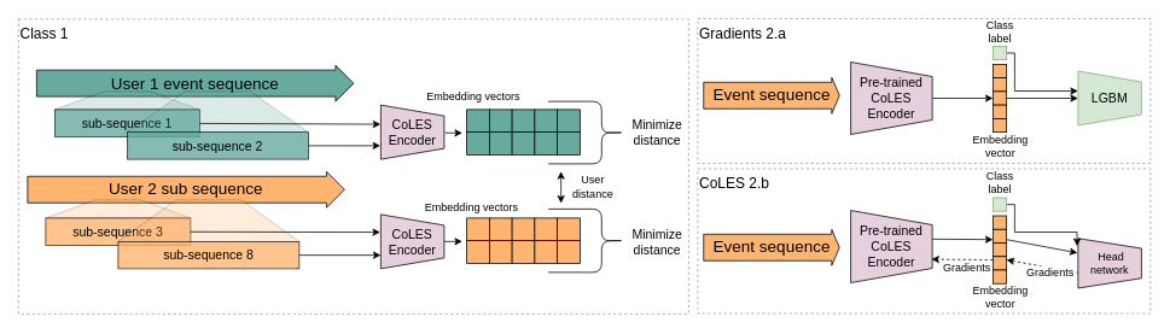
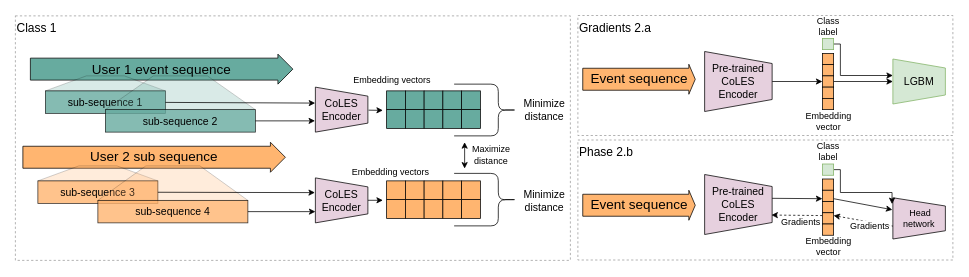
  <mxCell id="0" />
  <mxCell id="1" parent="0" />
  <mxCell id="2" value="Gradients 2.a" style="rounded=0;whiteSpace=wrap;html=1;dashed=1;fillColor=none;fontSize=16;align=left;verticalAlign=top;strokeColor=#999999;" vertex="1" parent="1"><mxGeometry x="770" y="20" width="500" height="160" as="geometry" /></mxCell>
- <mxCell id="3" value="CoLES 2.b" style="rounded=0;whiteSpace=wrap;html=1;fillColor=none;fontSize=16;align=left;verticalAlign=top;dashed=1;strokeColor=#999999;" vertex="1" parent="1"><mxGeometry x="770" y="186" width="500" height="160" as="geometry" /></mxCell>
+ <mxCell id="3" value="Phase 2.b" style="rounded=0;whiteSpace=wrap;html=1;fillColor=none;fontSize=16;align=left;verticalAlign=top;dashed=1;strokeColor=#999999;" vertex="1" parent="1"><mxGeometry x="770" y="186" width="500" height="160" as="geometry" /></mxCell>
  <mxCell id="4" value="Class 1" style="rounded=0;whiteSpace=wrap;html=1;fontSize=16;fillColor=none;verticalAlign=top;align=left;dashed=1;strokeColor=#999999;" vertex="1" parent="1"><mxGeometry x="20" y="20.5" width="740" height="326" as="geometry" /></mxCell>
  <mxCell id="5" value="" style="shape=curlyBracket;whiteSpace=wrap;html=1;rounded=1;fillColor=#FFCC99;direction=west;size=0.307;" parent="1" vertex="1"><mxGeometry x="605" y="230.5" width="85" height="70" as="geometry" /></mxCell>
  <mxCell id="6" value="&lt;font style=&quot;font-size: 18px&quot;&gt;User 1 event sequence&lt;/font&gt;" style="shape=singleArrow;whiteSpace=wrap;html=1;fillColor=#67AB9F;arrowWidth=0.733;arrowSize=0.057;shadow=0;" parent="1" vertex="1"><mxGeometry x="40" y="71.5" width="350" height="40" as="geometry" /></mxCell>
  <mxCell id="7" value="" style="shape=trapezoid;perimeter=trapezoidPerimeter;whiteSpace=wrap;html=1;fillColor=#67AB9F;size=0.342;opacity=25;shadow=0;" parent="1" vertex="1"><mxGeometry x="60" y="100.5" width="160" height="20" as="geometry" /></mxCell>
  <mxCell id="8" value="&lt;font style=&quot;font-size: 14px&quot;&gt;sub-sequence 1&lt;/font&gt;" style="rounded=0;whiteSpace=wrap;html=1;fillColor=#67AB9F;shadow=0;opacity=80;" parent="1" vertex="1"><mxGeometry x="60" y="120.5" width="160" height="30" as="geometry" /></mxCell>
  <mxCell id="9" value="" style="shape=trapezoid;perimeter=trapezoidPerimeter;whiteSpace=wrap;html=1;fillColor=#67AB9F;size=0.32;opacity=25;shadow=0;" parent="1" vertex="1"><mxGeometry x="140" y="100.5" width="200" height="45" as="geometry" /></mxCell>
  <mxCell id="10" value="&lt;span style=&quot;font-size: 14px ; white-space: normal&quot;&gt;sub-sequence 2&lt;/span&gt;" style="rounded=0;whiteSpace=wrap;html=1;fillColor=#67AB9F;shadow=0;opacity=80;" parent="1" vertex="1"><mxGeometry x="140" y="145.5" width="200" height="30" as="geometry" /></mxCell>
  <mxCell id="11" value="&lt;font style=&quot;font-size: 14px&quot;&gt;CoLES&lt;br&gt;Encoder&lt;/font&gt;" style="shape=trapezoid;perimeter=trapezoidPerimeter;whiteSpace=wrap;html=1;fillColor=#E6D0DE;direction=south;" parent="1" vertex="1"><mxGeometry x="420" y="115.5" width="70" height="60" as="geometry" /></mxCell>
  <mxCell id="12" value="" style="endArrow=classic;html=1;entryX=0.355;entryY=1.004;entryDx=0;entryDy=0;jumpStyle=none;entryPerimeter=0;" parent="1" source="8" target="11" edge="1"><mxGeometry width="50" height="50" relative="1" as="geometry"><mxPoint x="40" y="380.5" as="sourcePoint" /><mxPoint x="420" y="131.5" as="targetPoint" /></mxGeometry></mxCell>
  <mxCell id="13" value="" style="endArrow=classic;html=1;exitX=1;exitY=0.5;exitDx=0;exitDy=0;entryX=0.688;entryY=1.007;entryDx=0;entryDy=0;entryPerimeter=0;" parent="1" source="10" edge="1"><mxGeometry width="50" height="50" relative="1" as="geometry"><mxPoint x="230" y="151.798" as="sourcePoint" /><mxPoint x="419.51" y="160.48" as="targetPoint" /></mxGeometry></mxCell>
  <mxCell id="14" value="" style="whiteSpace=wrap;html=1;aspect=fixed;fillColor=#67AB9F;" parent="1" vertex="1"><mxGeometry x="515" y="120.5" width="25" height="25" as="geometry" /></mxCell>
  <mxCell id="15" value="" style="whiteSpace=wrap;html=1;aspect=fixed;fillColor=#67AB9F;" parent="1" vertex="1"><mxGeometry x="540" y="120.5" width="25" height="25" as="geometry" /></mxCell>
  <mxCell id="16" value="" style="whiteSpace=wrap;html=1;aspect=fixed;fillColor=#67AB9F;" parent="1" vertex="1"><mxGeometry x="565" y="120.5" width="25" height="25" as="geometry" /></mxCell>
  <mxCell id="17" value="" style="whiteSpace=wrap;html=1;aspect=fixed;fillColor=#67AB9F;" parent="1" vertex="1"><mxGeometry x="590" y="120.5" width="25" height="25" as="geometry" /></mxCell>
  <mxCell id="18" value="" style="whiteSpace=wrap;html=1;aspect=fixed;fillColor=#67AB9F;" parent="1" vertex="1"><mxGeometry x="615" y="120.5" width="25" height="25" as="geometry" /></mxCell>
  <mxCell id="19" value="" style="whiteSpace=wrap;html=1;aspect=fixed;fillColor=#67AB9F;" parent="1" vertex="1"><mxGeometry x="515" y="145.5" width="25" height="25" as="geometry" /></mxCell>
  <mxCell id="20" value="" style="whiteSpace=wrap;html=1;aspect=fixed;fillColor=#67AB9F;" parent="1" vertex="1"><mxGeometry x="540" y="145.5" width="25" height="25" as="geometry" /></mxCell>
  <mxCell id="21" value="" style="whiteSpace=wrap;html=1;aspect=fixed;fillColor=#67AB9F;" parent="1" vertex="1"><mxGeometry x="565" y="145.5" width="25" height="25" as="geometry" /></mxCell>
  <mxCell id="22" value="" style="whiteSpace=wrap;html=1;aspect=fixed;fillColor=#67AB9F;" parent="1" vertex="1"><mxGeometry x="590" y="145.5" width="25" height="25" as="geometry" /></mxCell>
  <mxCell id="23" value="" style="whiteSpace=wrap;html=1;aspect=fixed;fillColor=#67AB9F;" parent="1" vertex="1"><mxGeometry x="615" y="145.5" width="25" height="25" as="geometry" /></mxCell>
  <mxCell id="24" value="" style="shape=curlyBracket;whiteSpace=wrap;html=1;rounded=1;fillColor=#FFCC99;direction=west;size=0.307;" parent="1" vertex="1"><mxGeometry x="605" y="111.5" width="85" height="69" as="geometry" /></mxCell>
  <mxCell id="25" value="&lt;font style=&quot;font-size: 18px&quot;&gt;User 2 sub sequence&lt;/font&gt;" style="shape=singleArrow;whiteSpace=wrap;html=1;fillColor=#FFB570;arrowWidth=0.733;arrowSize=0.057;" parent="1" vertex="1"><mxGeometry x="30" y="189" width="350" height="40" as="geometry" /></mxCell>
  <mxCell id="26" value="" style="shape=trapezoid;perimeter=trapezoidPerimeter;whiteSpace=wrap;html=1;fillColor=#FFB570;size=0.342;opacity=25;" parent="1" vertex="1"><mxGeometry x="50" y="220.5" width="160" height="20" as="geometry" /></mxCell>
  <mxCell id="27" value="&lt;span style=&quot;font-size: 14px ; white-space: normal&quot;&gt;sub-sequence 3&lt;/span&gt;" style="rounded=0;whiteSpace=wrap;html=1;fillColor=#FFB570;opacity=80;" parent="1" vertex="1"><mxGeometry x="50" y="240.5" width="160" height="30" as="geometry" /></mxCell>
  <mxCell id="28" value="" style="shape=trapezoid;perimeter=trapezoidPerimeter;whiteSpace=wrap;html=1;fillColor=#FFB570;size=0.32;opacity=25;" parent="1" vertex="1"><mxGeometry x="130" y="220.5" width="200" height="46" as="geometry" /></mxCell>
- <mxCell id="29" value="&lt;span style=&quot;font-size: 14px ; white-space: normal&quot;&gt;sub-sequence 8&lt;/span&gt;" style="rounded=0;whiteSpace=wrap;html=1;fillColor=#FFB570;opacity=80;" parent="1" vertex="1"><mxGeometry x="130" y="266.5" width="200" height="30" as="geometry" /></mxCell>
+ <mxCell id="29" value="&lt;span style=&quot;font-size: 14px ; white-space: normal&quot;&gt;sub-sequence 4&lt;/span&gt;" style="rounded=0;whiteSpace=wrap;html=1;fillColor=#FFB570;opacity=80;" parent="1" vertex="1"><mxGeometry x="130" y="266.5" width="200" height="30" as="geometry" /></mxCell>
  <mxCell id="30" value="" style="endArrow=classic;html=1;entryX=0.313;entryY=1.009;entryDx=0;entryDy=0;entryPerimeter=0;" parent="1" source="27" edge="1"><mxGeometry width="50" height="50" relative="1" as="geometry"><mxPoint x="30" y="520.5" as="sourcePoint" /><mxPoint x="419.37" y="256.15" as="targetPoint" /></mxGeometry></mxCell>
  <mxCell id="31" value="" style="endArrow=classic;html=1;entryX=0.75;entryY=1;entryDx=0;entryDy=0;" parent="1" source="29" target="50" edge="1"><mxGeometry width="50" height="50" relative="1" as="geometry"><mxPoint x="220" y="291.298" as="sourcePoint" /><mxPoint x="420.21" y="278.905" as="targetPoint" /></mxGeometry></mxCell>
  <mxCell id="32" value="" style="whiteSpace=wrap;html=1;aspect=fixed;fillColor=#FFB570;" parent="1" vertex="1"><mxGeometry x="515" y="240.5" width="25" height="25" as="geometry" /></mxCell>
  <mxCell id="33" value="" style="whiteSpace=wrap;html=1;aspect=fixed;fillColor=#FFB570;" parent="1" vertex="1"><mxGeometry x="540" y="240.5" width="25" height="25" as="geometry" /></mxCell>
  <mxCell id="34" value="" style="whiteSpace=wrap;html=1;aspect=fixed;fillColor=#FFB570;" parent="1" vertex="1"><mxGeometry x="565" y="240.5" width="25" height="25" as="geometry" /></mxCell>
  <mxCell id="35" value="" style="whiteSpace=wrap;html=1;aspect=fixed;fillColor=#FFB570;" parent="1" vertex="1"><mxGeometry x="590" y="240.5" width="25" height="25" as="geometry" /></mxCell>
  <mxCell id="36" value="" style="whiteSpace=wrap;html=1;aspect=fixed;fillColor=#FFB570;" parent="1" vertex="1"><mxGeometry x="615" y="240.5" width="25" height="25" as="geometry" /></mxCell>
  <mxCell id="37" value="" style="whiteSpace=wrap;html=1;aspect=fixed;fillColor=#FFB570;" parent="1" vertex="1"><mxGeometry x="515" y="265.5" width="25" height="25" as="geometry" /></mxCell>
  <mxCell id="38" value="" style="whiteSpace=wrap;html=1;aspect=fixed;fillColor=#FFB570;" parent="1" vertex="1"><mxGeometry x="540" y="265.5" width="25" height="25" as="geometry" /></mxCell>
  <mxCell id="39" value="" style="whiteSpace=wrap;html=1;aspect=fixed;fillColor=#FFB570;" parent="1" vertex="1"><mxGeometry x="565" y="265.5" width="25" height="25" as="geometry" /></mxCell>
  <mxCell id="40" value="" style="whiteSpace=wrap;html=1;aspect=fixed;fillColor=#FFB570;" parent="1" vertex="1"><mxGeometry x="590" y="265.5" width="25" height="25" as="geometry" /></mxCell>
  <mxCell id="41" value="" style="whiteSpace=wrap;html=1;aspect=fixed;fillColor=#FFB570;" parent="1" vertex="1"><mxGeometry x="615" y="265.5" width="25" height="25" as="geometry" /></mxCell>
  <mxCell id="42" value="&lt;font style=&quot;font-size: 14px&quot;&gt;Minimize&lt;br&gt;distance&lt;/font&gt;" style="text;html=1;align=center;verticalAlign=middle;resizable=0;points=[];autosize=1;" parent="1" vertex="1"><mxGeometry x="690" y="125.5" width="70" height="40" as="geometry" /></mxCell>
  <mxCell id="43" value="" style="endArrow=classic;html=1;exitX=0.512;exitY=-0.013;exitDx=0;exitDy=0;anchorPointDirection=1;exitPerimeter=0;" parent="1" source="11" edge="1"><mxGeometry width="50" height="50" relative="1" as="geometry"><mxPoint x="350" y="206.889" as="sourcePoint" /><mxPoint x="510" y="146.5" as="targetPoint" /></mxGeometry></mxCell>
  <mxCell id="44" value="" style="endArrow=classic;html=1;" parent="1" edge="1"><mxGeometry width="50" height="50" relative="1" as="geometry"><mxPoint x="490" y="266.39" as="sourcePoint" /><mxPoint x="510" y="266.39" as="targetPoint" /></mxGeometry></mxCell>
- <mxCell id="45" value="User&lt;br&gt;distance" style="text;html=1;align=center;verticalAlign=middle;resizable=0;points=[];autosize=1;" parent="1" vertex="1"><mxGeometry x="619" y="191" width="70" height="30" as="geometry" /></mxCell>
+ <mxCell id="45" value="Maximize&lt;br&gt;distance" style="text;html=1;align=center;verticalAlign=middle;resizable=0;points=[];autosize=1;" parent="1" vertex="1"><mxGeometry x="619" y="191" width="70" height="30" as="geometry" /></mxCell>
  <mxCell id="46" value="&lt;font style=&quot;font-size: 14px&quot;&gt;Minimize&lt;br&gt;distance&lt;/font&gt;" style="text;html=1;align=center;verticalAlign=middle;resizable=0;points=[];autosize=1;" parent="1" vertex="1"><mxGeometry x="690" y="246.5" width="70" height="40" as="geometry" /></mxCell>
  <mxCell id="47" value="Embedding vectors" style="text;html=1;align=center;verticalAlign=middle;resizable=0;points=[];autosize=1;" parent="1" vertex="1"><mxGeometry x="462" y="95.5" width="120" height="20" as="geometry" /></mxCell>
  <mxCell id="48" value="Embedding vectors" style="text;html=1;align=center;verticalAlign=middle;resizable=0;points=[];autosize=1;" parent="1" vertex="1"><mxGeometry x="460" y="219" width="120" height="20" as="geometry" /></mxCell>
  <mxCell id="49" value="" style="endArrow=classic;startArrow=classic;html=1;" parent="1" edge="1"><mxGeometry width="50" height="50" relative="1" as="geometry"><mxPoint x="619" y="224" as="sourcePoint" /><mxPoint x="619" y="189" as="targetPoint" /></mxGeometry></mxCell>
  <mxCell id="50" value="&lt;font style=&quot;font-size: 14px&quot;&gt;CoLES&lt;br&gt;Encoder&lt;/font&gt;" style="shape=trapezoid;perimeter=trapezoidPerimeter;whiteSpace=wrap;html=1;fillColor=#E6D0DE;direction=south;" parent="1" vertex="1"><mxGeometry x="420" y="236.5" width="70" height="60" as="geometry" /></mxCell>
  <mxCell id="51" style="rounded=0;orthogonalLoop=1;jettySize=auto;html=1;entryX=1;entryY=0.25;entryDx=0;entryDy=0;exitX=0.397;exitY=0.014;exitDx=0;exitDy=0;exitPerimeter=0;" edge="1" parent="1" source="52" target="71"><mxGeometry relative="1" as="geometry"><mxPoint x="1056.362" y="270.81" as="targetPoint" /><mxPoint x="1025.5" y="263" as="sourcePoint" /></mxGeometry></mxCell>
  <mxCell id="52" value="&lt;font style=&quot;font-size: 14px&quot;&gt;Pre-trained CoLES&lt;br&gt;Encoder&lt;/font&gt;" style="shape=trapezoid;perimeter=trapezoidPerimeter;whiteSpace=wrap;html=1;fillColor=#E6D0DE;direction=south;" vertex="1" parent="1"><mxGeometry x="939" y="232" width="90" height="80" as="geometry" /></mxCell>
  <mxCell id="53" value="Embedding&lt;br&gt;vector" style="text;html=1;align=center;verticalAlign=middle;resizable=0;points=[];autosize=1;" vertex="1" parent="1"><mxGeometry x="1064.3" y="313" width="80" height="30" as="geometry" /></mxCell>
  <mxCell id="54" style="edgeStyle=none;rounded=0;orthogonalLoop=1;jettySize=auto;html=1;exitX=0.692;exitY=0.981;exitDx=0;exitDy=0;entryX=0;entryY=0.75;entryDx=0;entryDy=0;dashed=1;verticalAlign=middle;exitPerimeter=0;" edge="1" parent="1" source="56" target="73"><mxGeometry relative="1" as="geometry" /></mxCell>
  <mxCell id="55" value="Gradients" style="text;html=1;align=center;verticalAlign=middle;resizable=0;points=[];;labelBackgroundColor=#ffffff;rotation=0;" vertex="1" connectable="0" parent="54"><mxGeometry x="-0.052" y="2" relative="1" as="geometry"><mxPoint x="6.15" y="4.61" as="offset" /></mxGeometry></mxCell>
  <mxCell id="56" value="&lt;span style=&quot;font-size: 12px;&quot;&gt;&amp;nbsp;Head&lt;br style=&quot;font-size: 12px;&quot;&gt;network&lt;br style=&quot;font-size: 12px;&quot;&gt;&lt;/span&gt;" style="shape=trapezoid;perimeter=trapezoidPerimeter;whiteSpace=wrap;html=1;fillColor=#E6D0DE;direction=south;fontSize=12;" vertex="1" parent="1"><mxGeometry x="1190" y="263" width="70" height="55" as="geometry" /></mxCell>
  <mxCell id="57" style="edgeStyle=none;rounded=0;orthogonalLoop=1;jettySize=auto;html=1;exitX=0;exitY=0.25;exitDx=0;exitDy=0;entryX=0.291;entryY=1.01;entryDx=0;entryDy=0;entryPerimeter=0;" edge="1" parent="1" source="71" target="56"><mxGeometry relative="1" as="geometry" /></mxCell>
  <mxCell id="58" style="edgeStyle=none;rounded=0;orthogonalLoop=1;jettySize=auto;html=1;exitX=1;exitY=0.75;exitDx=0;exitDy=0;dashed=1;entryX=0.676;entryY=0.01;entryDx=0;entryDy=0;entryPerimeter=0;" edge="1" parent="1" source="73" target="52"><mxGeometry relative="1" as="geometry"><mxPoint x="1026" y="289" as="targetPoint" /></mxGeometry></mxCell>
  <mxCell id="59" value="Gradients" style="text;html=1;align=center;verticalAlign=middle;resizable=0;points=[];;labelBackgroundColor=#ffffff;" vertex="1" connectable="0" parent="58"><mxGeometry x="-0.219" relative="1" as="geometry"><mxPoint x="-2.91" y="8.81" as="offset" /></mxGeometry></mxCell>
  <mxCell id="60" value="&lt;font style=&quot;font-size: 18px&quot;&gt;Event sequence&lt;/font&gt;" style="shape=singleArrow;whiteSpace=wrap;html=1;fillColor=#FFB570;arrowWidth=0.733;arrowSize=0.057;" vertex="1" parent="1"><mxGeometry x="776.5" y="253" width="150" height="40" as="geometry" /></mxCell>
  <mxCell id="61" style="rounded=0;orthogonalLoop=1;jettySize=auto;html=1;entryX=1;entryY=0.5;entryDx=0;entryDy=0;exitX=0.5;exitY=0;exitDx=0;exitDy=0;" edge="1" parent="1" source="62" target="82"><mxGeometry relative="1" as="geometry"><mxPoint x="1079" y="96.75" as="targetPoint" /><mxPoint x="1028" y="95.5" as="sourcePoint" /></mxGeometry></mxCell>
  <mxCell id="62" value="&lt;font style=&quot;font-size: 14px&quot;&gt;Pre-trained CoLES&lt;br&gt;Encoder&lt;/font&gt;" style="shape=trapezoid;perimeter=trapezoidPerimeter;whiteSpace=wrap;html=1;fillColor=#E6D0DE;direction=south;" vertex="1" parent="1"><mxGeometry x="939" y="68" width="90" height="80" as="geometry" /></mxCell>
  <mxCell id="63" value="&lt;span style=&quot;font-size: 14px&quot;&gt;LGBM&lt;/span&gt;" style="shape=trapezoid;perimeter=trapezoidPerimeter;whiteSpace=wrap;html=1;fillColor=#d5e8d4;direction=south;strokeColor=#82b366;" vertex="1" parent="1"><mxGeometry x="1190" y="78" width="70" height="60" as="geometry" /></mxCell>
  <mxCell id="64" style="edgeStyle=none;rounded=0;orthogonalLoop=1;jettySize=auto;html=1;exitX=0;exitY=0.5;exitDx=0;exitDy=0;entryX=0.5;entryY=1;entryDx=0;entryDy=0;" edge="1" parent="1" source="82" target="63"><mxGeometry relative="1" as="geometry"><mxPoint x="1104" y="96.75" as="sourcePoint" /></mxGeometry></mxCell>
  <mxCell id="65" value="&lt;font style=&quot;font-size: 18px&quot;&gt;Event sequence&lt;/font&gt;" style="shape=singleArrow;whiteSpace=wrap;html=1;fillColor=#FFB570;arrowWidth=0.733;arrowSize=0.057;" vertex="1" parent="1"><mxGeometry x="776.5" y="85" width="150" height="40" as="geometry" /></mxCell>
  <mxCell id="66" style="edgeStyle=orthogonalEdgeStyle;rounded=0;orthogonalLoop=1;jettySize=auto;html=1;exitX=0;exitY=0.5;exitDx=0;exitDy=0;entryX=0.153;entryY=1.016;entryDx=0;entryDy=0;entryPerimeter=0;" edge="1" parent="1" source="68" target="56"><mxGeometry relative="1" as="geometry"><mxPoint x="1131.5" y="188" as="sourcePoint" /><Array as="points"><mxPoint x="1120" y="226" /><mxPoint x="1120" y="256" /></Array></mxGeometry></mxCell>
  <mxCell id="67" value="Class label" style="text;html=1;strokeColor=none;fillColor=none;align=center;verticalAlign=middle;whiteSpace=wrap;rounded=0;" vertex="1" parent="1"><mxGeometry x="1084.3" y="186" width="40" height="30" as="geometry" /></mxCell>
  <mxCell id="68" value="" style="whiteSpace=wrap;html=1;aspect=fixed;fillColor=#d5e8d4;rotation=90;direction=south;strokeColor=#82b366;" vertex="1" parent="1"><mxGeometry x="1096" y="218" width="15" height="15" as="geometry" /></mxCell>
  <mxCell id="69" value="" style="group" vertex="1" connectable="0" parent="1"><mxGeometry x="1096" y="238" width="15" height="75" as="geometry" /></mxCell>
  <mxCell id="70" value="" style="whiteSpace=wrap;html=1;aspect=fixed;fillColor=#FFB570;rotation=90;direction=south;" vertex="1" parent="69"><mxGeometry width="15" height="15" as="geometry" /></mxCell>
  <mxCell id="71" value="" style="whiteSpace=wrap;html=1;aspect=fixed;fillColor=#FFB570;rotation=90;direction=south;" vertex="1" parent="69"><mxGeometry y="15" width="15" height="15" as="geometry" /></mxCell>
  <mxCell id="72" value="" style="whiteSpace=wrap;html=1;aspect=fixed;fillColor=#FFB570;rotation=90;direction=south;" vertex="1" parent="69"><mxGeometry y="30" width="15" height="15" as="geometry" /></mxCell>
  <mxCell id="73" value="" style="whiteSpace=wrap;html=1;aspect=fixed;fillColor=#FFB570;rotation=90;direction=south;" vertex="1" parent="69"><mxGeometry y="45" width="15" height="15" as="geometry" /></mxCell>
  <mxCell id="74" value="" style="whiteSpace=wrap;html=1;aspect=fixed;fillColor=#FFB570;rotation=90;direction=south;" vertex="1" parent="69"><mxGeometry y="60" width="15" height="15" as="geometry" /></mxCell>
  <mxCell id="75" value="Embedding&lt;br&gt;vector" style="text;html=1;align=center;verticalAlign=middle;resizable=0;points=[];autosize=1;" vertex="1" parent="1"><mxGeometry x="1064.3" y="145.5" width="80" height="30" as="geometry" /></mxCell>
  <mxCell id="76" value="Class label" style="text;html=1;strokeColor=none;fillColor=none;align=center;verticalAlign=middle;whiteSpace=wrap;rounded=0;" vertex="1" parent="1"><mxGeometry x="1083.5" y="20.5" width="40" height="29.5" as="geometry" /></mxCell>
  <mxCell id="77" style="edgeStyle=orthogonalEdgeStyle;rounded=0;orthogonalLoop=1;jettySize=auto;html=1;exitX=0;exitY=0.5;exitDx=0;exitDy=0;fontSize=10;" edge="1" parent="1" source="78"><mxGeometry relative="1" as="geometry"><mxPoint x="1190" y="100" as="targetPoint" /><Array as="points"><mxPoint x="1120" y="58" /><mxPoint x="1120" y="100" /><mxPoint x="1190" y="100" /></Array></mxGeometry></mxCell>
  <mxCell id="78" value="" style="whiteSpace=wrap;html=1;aspect=fixed;fillColor=#d5e8d4;rotation=90;direction=south;strokeColor=#82b366;" vertex="1" parent="1"><mxGeometry x="1096" y="50.5" width="15" height="15" as="geometry" /></mxCell>
  <mxCell id="79" value="" style="group" vertex="1" connectable="0" parent="1"><mxGeometry x="1096" y="70.5" width="15" height="75" as="geometry" /></mxCell>
  <mxCell id="80" value="" style="whiteSpace=wrap;html=1;aspect=fixed;fillColor=#FFB570;rotation=90;direction=south;" vertex="1" parent="79"><mxGeometry width="15" height="15" as="geometry" /></mxCell>
  <mxCell id="81" value="" style="whiteSpace=wrap;html=1;aspect=fixed;fillColor=#FFB570;rotation=90;direction=south;" vertex="1" parent="79"><mxGeometry y="15" width="15" height="15" as="geometry" /></mxCell>
  <mxCell id="82" value="" style="whiteSpace=wrap;html=1;aspect=fixed;fillColor=#FFB570;rotation=90;direction=south;" vertex="1" parent="79"><mxGeometry y="30" width="15" height="15" as="geometry" /></mxCell>
  <mxCell id="83" value="" style="whiteSpace=wrap;html=1;aspect=fixed;fillColor=#FFB570;rotation=90;direction=south;" vertex="1" parent="79"><mxGeometry y="45" width="15" height="15" as="geometry" /></mxCell>
  <mxCell id="84" value="" style="whiteSpace=wrap;html=1;aspect=fixed;fillColor=#FFB570;rotation=90;direction=south;" vertex="1" parent="79"><mxGeometry y="60" width="15" height="15" as="geometry" /></mxCell>
  <mxCell id="85" style="edgeStyle=none;rounded=0;orthogonalLoop=1;jettySize=auto;html=1;exitX=0;exitY=0.5;exitDx=0;exitDy=0;fontSize=16;" edge="1" parent="1" source="4" target="4"><mxGeometry relative="1" as="geometry" /></mxCell>
  <mxCell id="86" style="edgeStyle=none;rounded=0;orthogonalLoop=1;jettySize=auto;html=1;exitX=0;exitY=0.5;exitDx=0;exitDy=0;fontSize=16;" edge="1" parent="1" source="2" target="2"><mxGeometry relative="1" as="geometry" /></mxCell>
